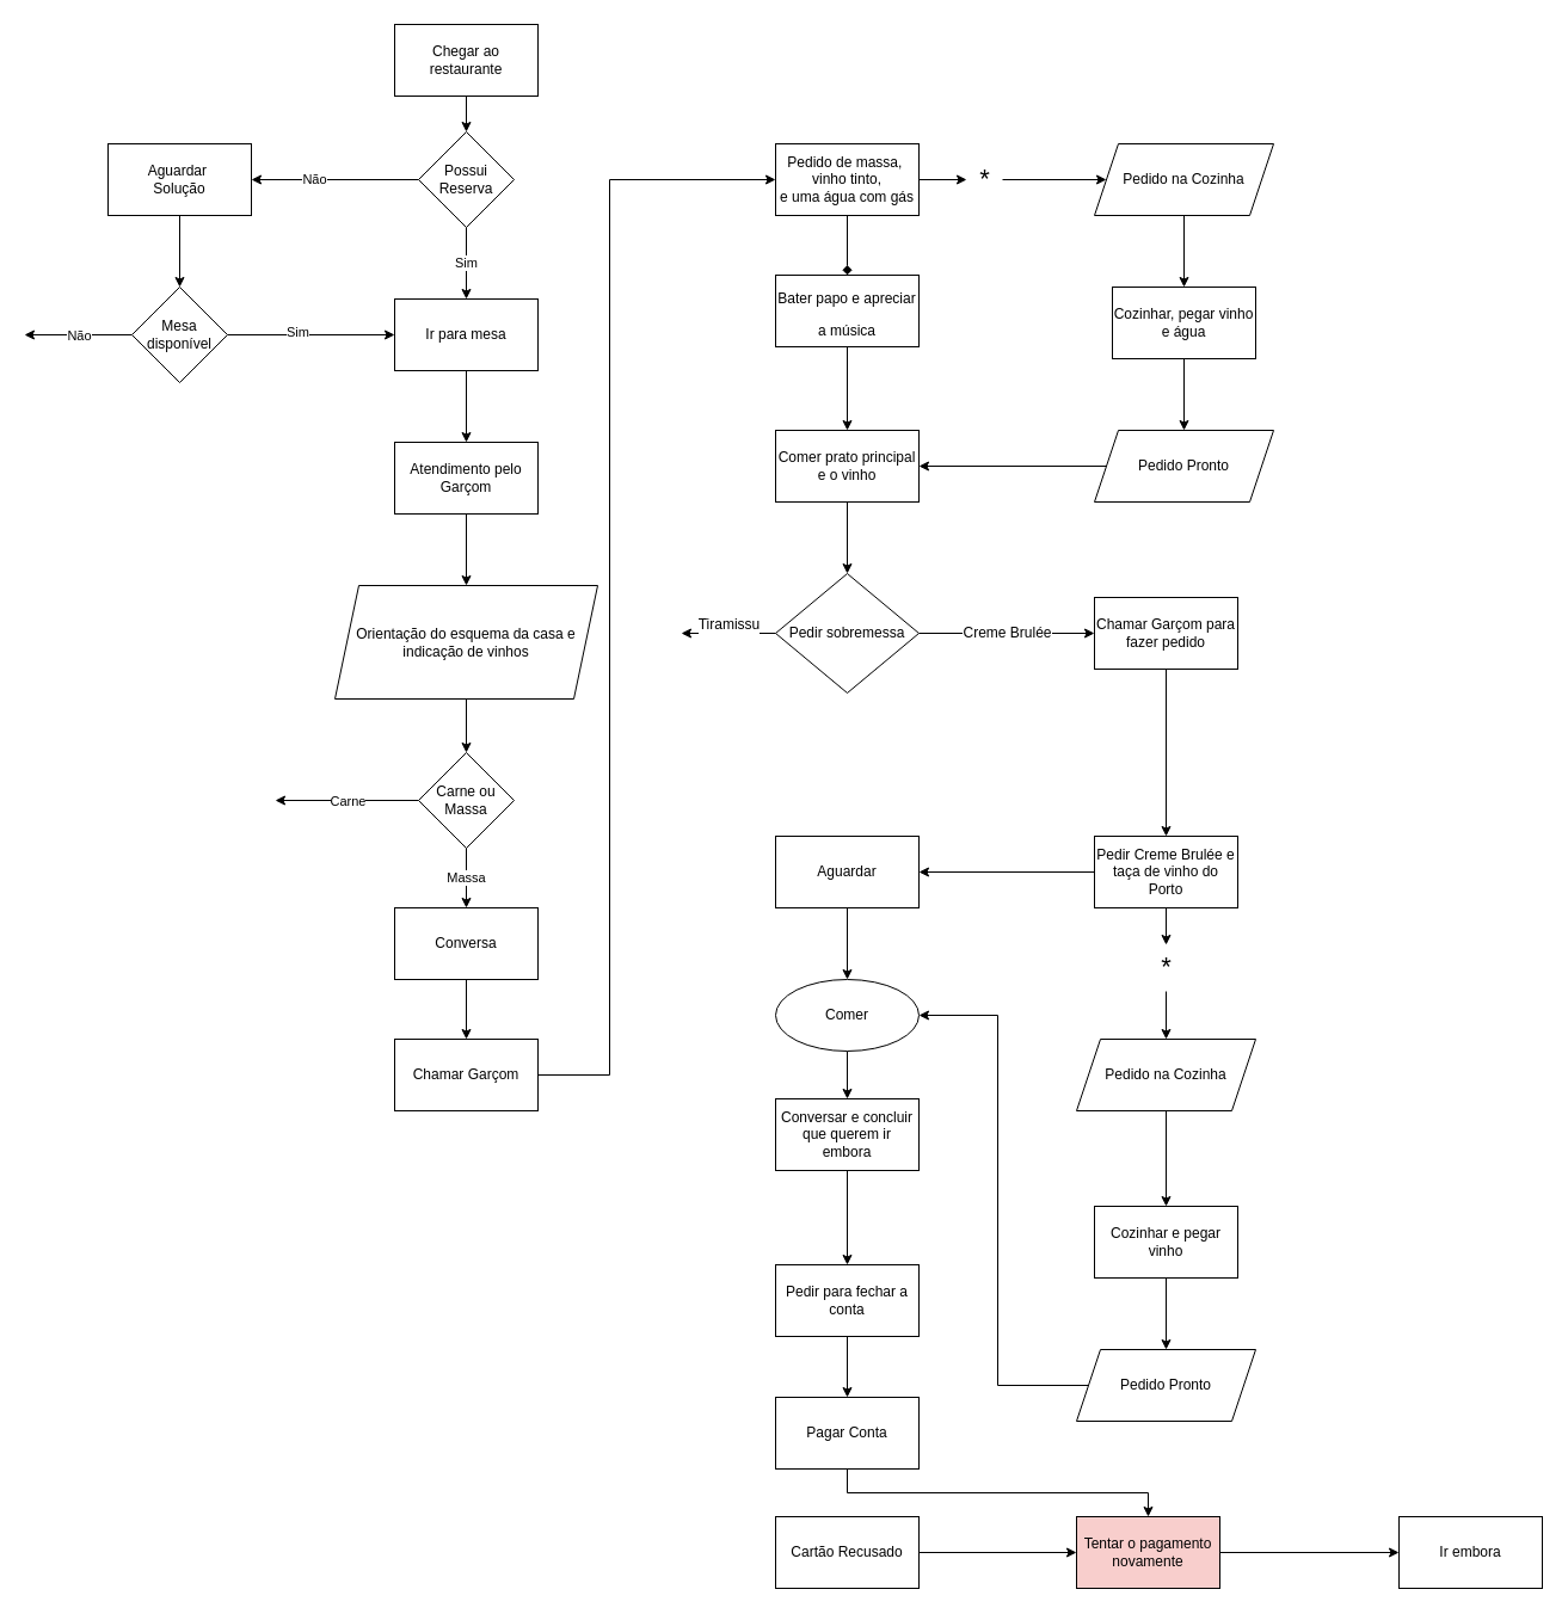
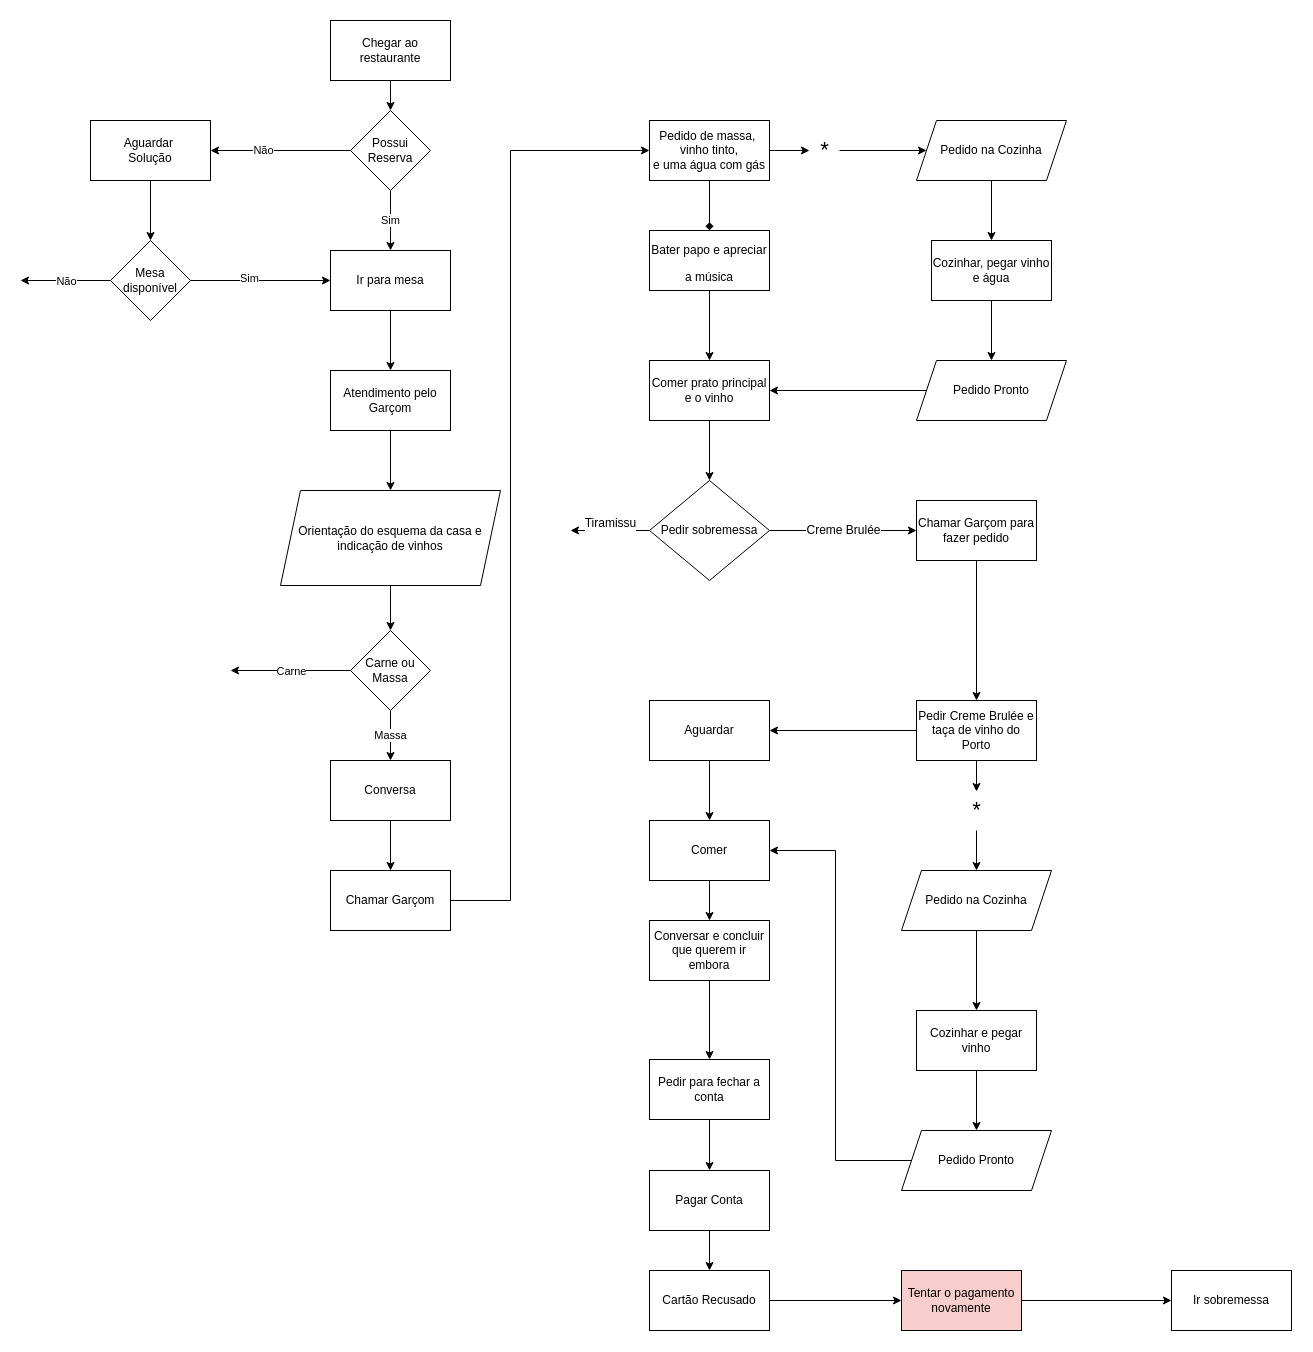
  <mxCell id="0" />
  <mxCell id="1" parent="0" />
  <mxCell id="2" style="edgeStyle=orthogonalEdgeStyle;rounded=0;orthogonalLoop=1;jettySize=auto;html=1;exitX=0.5;exitY=1;exitDx=0;exitDy=0;entryX=0.5;entryY=0;entryDx=0;entryDy=0;" edge="1" parent="1" source="3" target="7"><mxGeometry relative="1" as="geometry" /></mxCell>
  <mxCell id="3" value="Chegar ao restaurante" style="rounded=0;whiteSpace=wrap;html=1;" vertex="1" parent="1"><mxGeometry x="330" y="20" width="120" height="60" as="geometry" /></mxCell>
  <mxCell id="4" style="edgeStyle=orthogonalEdgeStyle;rounded=0;orthogonalLoop=1;jettySize=auto;html=1;exitX=0;exitY=0.5;exitDx=0;exitDy=0;entryX=1;entryY=0.5;entryDx=0;entryDy=0;" edge="1" parent="1" source="7" target="9"><mxGeometry relative="1" as="geometry" /></mxCell>
  <mxCell id="5" value="Não" style="edgeLabel;html=1;align=center;verticalAlign=middle;resizable=0;points=[];" vertex="1" connectable="0" parent="4"><mxGeometry x="0.257" y="-1" relative="1" as="geometry"><mxPoint as="offset" /></mxGeometry></mxCell>
  <mxCell id="6" value="Sim" style="edgeStyle=orthogonalEdgeStyle;rounded=0;orthogonalLoop=1;jettySize=auto;html=1;exitX=0.5;exitY=1;exitDx=0;exitDy=0;entryX=0.5;entryY=0;entryDx=0;entryDy=0;" edge="1" parent="1" source="7" target="15"><mxGeometry relative="1" as="geometry" /></mxCell>
  <mxCell id="7" value="Possui&lt;br&gt;Reserva" style="rhombus;whiteSpace=wrap;html=1;" vertex="1" parent="1"><mxGeometry x="350" y="110" width="80" height="80" as="geometry" /></mxCell>
  <mxCell id="8" style="edgeStyle=orthogonalEdgeStyle;rounded=0;orthogonalLoop=1;jettySize=auto;html=1;exitX=0.5;exitY=1;exitDx=0;exitDy=0;entryX=0.5;entryY=0;entryDx=0;entryDy=0;" edge="1" parent="1" source="9" target="13"><mxGeometry relative="1" as="geometry" /></mxCell>
  <mxCell id="9" value="Aguardar&amp;nbsp;&lt;br&gt;Solução" style="rounded=0;whiteSpace=wrap;html=1;" vertex="1" parent="1"><mxGeometry x="90" y="120" width="120" height="60" as="geometry" /></mxCell>
  <mxCell id="10" style="edgeStyle=orthogonalEdgeStyle;rounded=0;orthogonalLoop=1;jettySize=auto;html=1;exitX=1;exitY=0.5;exitDx=0;exitDy=0;entryX=0;entryY=0.5;entryDx=0;entryDy=0;" edge="1" parent="1" source="13" target="15"><mxGeometry relative="1" as="geometry" /></mxCell>
  <mxCell id="11" value="Sim" style="edgeLabel;html=1;align=center;verticalAlign=middle;resizable=0;points=[];" vertex="1" connectable="0" parent="10"><mxGeometry x="-0.171" y="3" relative="1" as="geometry"><mxPoint as="offset" /></mxGeometry></mxCell>
  <mxCell id="12" value="Não" style="edgeStyle=orthogonalEdgeStyle;rounded=0;orthogonalLoop=1;jettySize=auto;html=1;exitX=0;exitY=0.5;exitDx=0;exitDy=0;" edge="1" parent="1" source="13"><mxGeometry relative="1" as="geometry"><mxPoint x="20" y="280" as="targetPoint" /></mxGeometry></mxCell>
  <mxCell id="13" value="Mesa disponível" style="rhombus;whiteSpace=wrap;html=1;" vertex="1" parent="1"><mxGeometry x="110" y="240" width="80" height="80" as="geometry" /></mxCell>
  <mxCell id="14" style="edgeStyle=orthogonalEdgeStyle;rounded=0;orthogonalLoop=1;jettySize=auto;html=1;exitX=0.5;exitY=1;exitDx=0;exitDy=0;entryX=0.5;entryY=0;entryDx=0;entryDy=0;" edge="1" parent="1" source="15" target="17"><mxGeometry relative="1" as="geometry" /></mxCell>
  <mxCell id="15" value="Ir para mesa" style="rounded=0;whiteSpace=wrap;html=1;" vertex="1" parent="1"><mxGeometry x="330" y="250" width="120" height="60" as="geometry" /></mxCell>
  <mxCell id="16" style="edgeStyle=orthogonalEdgeStyle;rounded=0;orthogonalLoop=1;jettySize=auto;html=1;exitX=0.5;exitY=1;exitDx=0;exitDy=0;entryX=0.5;entryY=0;entryDx=0;entryDy=0;" edge="1" parent="1" source="17" target="19"><mxGeometry relative="1" as="geometry" /></mxCell>
  <mxCell id="17" value="Atendimento pelo Garçom" style="rounded=0;whiteSpace=wrap;html=1;" vertex="1" parent="1"><mxGeometry x="330" y="370" width="120" height="60" as="geometry" /></mxCell>
  <mxCell id="18" style="edgeStyle=orthogonalEdgeStyle;rounded=0;orthogonalLoop=1;jettySize=auto;html=1;exitX=0.5;exitY=1;exitDx=0;exitDy=0;entryX=0.5;entryY=0;entryDx=0;entryDy=0;" edge="1" parent="1" source="19" target="22"><mxGeometry relative="1" as="geometry" /></mxCell>
  <mxCell id="19" value="Orientação do esquema da casa e indicação de vinhos" style="shape=parallelogram;perimeter=parallelogramPerimeter;whiteSpace=wrap;html=1;fixedSize=1;" vertex="1" parent="1"><mxGeometry x="280" y="490" width="220" height="95" as="geometry" /></mxCell>
  <mxCell id="20" value="Carne" style="edgeStyle=orthogonalEdgeStyle;rounded=0;orthogonalLoop=1;jettySize=auto;html=1;exitX=0;exitY=0.5;exitDx=0;exitDy=0;" edge="1" parent="1" source="22"><mxGeometry relative="1" as="geometry"><mxPoint x="230" y="670" as="targetPoint" /></mxGeometry></mxCell>
  <mxCell id="21" value="Massa" style="edgeStyle=orthogonalEdgeStyle;rounded=0;orthogonalLoop=1;jettySize=auto;html=1;exitX=0.5;exitY=1;exitDx=0;exitDy=0;entryX=0.5;entryY=0;entryDx=0;entryDy=0;" edge="1" parent="1" source="22" target="24"><mxGeometry relative="1" as="geometry" /></mxCell>
  <mxCell id="22" value="Carne ou Massa" style="rhombus;whiteSpace=wrap;html=1;" vertex="1" parent="1"><mxGeometry x="350" y="630" width="80" height="80" as="geometry" /></mxCell>
  <mxCell id="23" style="edgeStyle=orthogonalEdgeStyle;rounded=0;orthogonalLoop=1;jettySize=auto;html=1;exitX=0.5;exitY=1;exitDx=0;exitDy=0;entryX=0.5;entryY=0;entryDx=0;entryDy=0;" edge="1" parent="1" source="24" target="26"><mxGeometry relative="1" as="geometry" /></mxCell>
  <mxCell id="24" value="Conversa" style="rounded=0;whiteSpace=wrap;html=1;" vertex="1" parent="1"><mxGeometry x="330" y="760" width="120" height="60" as="geometry" /></mxCell>
  <mxCell id="25" style="edgeStyle=orthogonalEdgeStyle;rounded=0;orthogonalLoop=1;jettySize=auto;html=1;exitX=1;exitY=0.5;exitDx=0;exitDy=0;entryX=0;entryY=0.5;entryDx=0;entryDy=0;" edge="1" parent="1" source="26" target="29"><mxGeometry relative="1" as="geometry"><Array as="points"><mxPoint x="510" y="900" /><mxPoint x="510" y="150" /></Array></mxGeometry></mxCell>
  <mxCell id="26" value="Chamar Garçom" style="rounded=0;whiteSpace=wrap;html=1;" vertex="1" parent="1"><mxGeometry x="330" y="870" width="120" height="60" as="geometry" /></mxCell>
  <mxCell id="27" style="edgeStyle=orthogonalEdgeStyle;rounded=0;orthogonalLoop=1;jettySize=auto;html=1;exitX=1;exitY=0.5;exitDx=0;exitDy=0;" edge="1" parent="1" source="29" target="34"><mxGeometry relative="1" as="geometry" /></mxCell>
  <mxCell id="28" style="edgeStyle=orthogonalEdgeStyle;rounded=0;orthogonalLoop=1;jettySize=auto;html=1;exitX=0.5;exitY=1;exitDx=0;exitDy=0;entryX=0.5;entryY=0;entryDx=0;entryDy=0;fontSize=12;endArrow=diamond;" edge="1" parent="1" source="29" target="38"><mxGeometry relative="1" as="geometry" /></mxCell>
  <mxCell id="29" value="Pedido de massa,&amp;nbsp;&lt;br&gt;vinho tinto,&lt;br&gt;e uma água com gás" style="rounded=0;whiteSpace=wrap;html=1;" vertex="1" parent="1"><mxGeometry x="649" y="120" width="120" height="60" as="geometry" /></mxCell>
  <mxCell id="30" style="edgeStyle=orthogonalEdgeStyle;rounded=0;orthogonalLoop=1;jettySize=auto;html=1;exitX=0.5;exitY=1;exitDx=0;exitDy=0;entryX=0.5;entryY=0;entryDx=0;entryDy=0;fontSize=22;startArrow=none;" edge="1" parent="1" source="68" target="36"><mxGeometry relative="1" as="geometry" /></mxCell>
  <mxCell id="31" style="edgeStyle=orthogonalEdgeStyle;rounded=0;orthogonalLoop=1;jettySize=auto;html=1;exitX=0.5;exitY=1;exitDx=0;exitDy=0;entryX=0.5;entryY=0;entryDx=0;entryDy=0;fontSize=12;" edge="1" parent="1" source="32" target="68"><mxGeometry relative="1" as="geometry" /></mxCell>
  <mxCell id="32" value="Pedido na Cozinha" style="shape=parallelogram;perimeter=parallelogramPerimeter;whiteSpace=wrap;html=1;fixedSize=1;" vertex="1" parent="1"><mxGeometry x="916" y="120" width="150" height="60" as="geometry" /></mxCell>
  <mxCell id="33" style="edgeStyle=orthogonalEdgeStyle;rounded=0;orthogonalLoop=1;jettySize=auto;html=1;entryX=0;entryY=0.5;entryDx=0;entryDy=0;fontSize=22;" edge="1" parent="1" source="34" target="32"><mxGeometry relative="1" as="geometry" /></mxCell>
  <mxCell id="34" value="&lt;font style=&quot;font-size: 22px;&quot;&gt;*&lt;/font&gt;" style="text;html=1;align=center;verticalAlign=middle;resizable=0;points=[];autosize=1;strokeColor=none;fillColor=none;strokeWidth=13;" vertex="1" parent="1"><mxGeometry x="809" y="130" width="30" height="40" as="geometry" /></mxCell>
  <mxCell id="35" style="edgeStyle=orthogonalEdgeStyle;rounded=0;orthogonalLoop=1;jettySize=auto;html=1;exitX=0;exitY=0.5;exitDx=0;exitDy=0;entryX=1;entryY=0.5;entryDx=0;entryDy=0;fontSize=12;" edge="1" parent="1" source="36" target="40"><mxGeometry relative="1" as="geometry" /></mxCell>
  <mxCell id="36" value="Pedido Pronto" style="shape=parallelogram;perimeter=parallelogramPerimeter;whiteSpace=wrap;html=1;fixedSize=1;" vertex="1" parent="1"><mxGeometry x="916" y="360" width="150" height="60" as="geometry" /></mxCell>
  <mxCell id="37" style="edgeStyle=orthogonalEdgeStyle;rounded=0;orthogonalLoop=1;jettySize=auto;html=1;exitX=0.5;exitY=1;exitDx=0;exitDy=0;entryX=0.5;entryY=0;entryDx=0;entryDy=0;fontSize=12;" edge="1" parent="1" source="38" target="40"><mxGeometry relative="1" as="geometry" /></mxCell>
  <mxCell id="38" value="&lt;font style=&quot;font-size: 12px;&quot;&gt;Bater papo e apreciar a música&lt;/font&gt;" style="rounded=0;whiteSpace=wrap;html=1;strokeWidth=1;fontSize=22;" vertex="1" parent="1"><mxGeometry x="649" y="230" width="120" height="60" as="geometry" /></mxCell>
  <mxCell id="39" style="edgeStyle=orthogonalEdgeStyle;rounded=0;orthogonalLoop=1;jettySize=auto;html=1;exitX=0.5;exitY=1;exitDx=0;exitDy=0;entryX=0.5;entryY=0;entryDx=0;entryDy=0;fontSize=12;" edge="1" parent="1" source="40" target="43"><mxGeometry relative="1" as="geometry" /></mxCell>
  <mxCell id="40" value="Comer prato principal e o vinho" style="rounded=0;whiteSpace=wrap;html=1;strokeWidth=1;fontSize=12;" vertex="1" parent="1"><mxGeometry x="649" y="360" width="120" height="60" as="geometry" /></mxCell>
  <mxCell id="41" value="Creme Brulée" style="edgeStyle=orthogonalEdgeStyle;rounded=0;orthogonalLoop=1;jettySize=auto;html=1;exitX=1;exitY=0.5;exitDx=0;exitDy=0;entryX=0;entryY=0.5;entryDx=0;entryDy=0;fontSize=12;" edge="1" parent="1" source="43" target="45"><mxGeometry relative="1" as="geometry" /></mxCell>
  <mxCell id="42" value="&#10;&lt;span style=&quot;color: rgb(0, 0, 0); font-family: Helvetica; font-size: 12px; font-style: normal; font-variant-ligatures: normal; font-variant-caps: normal; font-weight: 400; letter-spacing: normal; orphans: 2; text-align: center; text-indent: 0px; text-transform: none; widows: 2; word-spacing: 0px; -webkit-text-stroke-width: 0px; background-color: rgb(255, 255, 255); text-decoration-thickness: initial; text-decoration-style: initial; text-decoration-color: initial; float: none; display: inline !important;&quot;&gt;Tiramissu&lt;/span&gt;&#10;&#10;" style="edgeStyle=orthogonalEdgeStyle;rounded=0;orthogonalLoop=1;jettySize=auto;html=1;exitX=0;exitY=0.5;exitDx=0;exitDy=0;fontSize=12;" edge="1" parent="1" source="43"><mxGeometry relative="1" as="geometry"><mxPoint x="570" y="530" as="targetPoint" /></mxGeometry></mxCell>
  <mxCell id="43" value="Pedir sobremessa" style="rhombus;whiteSpace=wrap;html=1;strokeWidth=1;fontSize=12;" vertex="1" parent="1"><mxGeometry x="649" y="480" width="120" height="100" as="geometry" /></mxCell>
  <mxCell id="44" style="edgeStyle=orthogonalEdgeStyle;rounded=0;orthogonalLoop=1;jettySize=auto;html=1;exitX=0.5;exitY=1;exitDx=0;exitDy=0;entryX=0.5;entryY=0;entryDx=0;entryDy=0;fontSize=12;" edge="1" parent="1" source="45" target="48"><mxGeometry relative="1" as="geometry" /></mxCell>
  <mxCell id="45" value="Chamar Garçom para fazer pedido" style="rounded=0;whiteSpace=wrap;html=1;strokeWidth=1;fontSize=12;" vertex="1" parent="1"><mxGeometry x="916" y="500" width="120" height="60" as="geometry" /></mxCell>
  <mxCell id="46" style="edgeStyle=orthogonalEdgeStyle;rounded=0;orthogonalLoop=1;jettySize=auto;html=1;exitX=0.5;exitY=1;exitDx=0;exitDy=0;entryX=0.5;entryY=0.025;entryDx=0;entryDy=0;entryPerimeter=0;fontSize=12;" edge="1" parent="1" source="48" target="50"><mxGeometry relative="1" as="geometry" /></mxCell>
  <mxCell id="47" style="edgeStyle=orthogonalEdgeStyle;rounded=0;orthogonalLoop=1;jettySize=auto;html=1;entryX=1;entryY=0.5;entryDx=0;entryDy=0;fontSize=12;" edge="1" parent="1" source="48" target="56"><mxGeometry relative="1" as="geometry" /></mxCell>
  <mxCell id="48" value="Pedir Creme Brulée e taça de vinho do Porto" style="rounded=0;whiteSpace=wrap;html=1;strokeWidth=1;fontSize=12;" vertex="1" parent="1"><mxGeometry x="916" y="700" width="120" height="60" as="geometry" /></mxCell>
  <mxCell id="49" style="edgeStyle=orthogonalEdgeStyle;rounded=0;orthogonalLoop=1;jettySize=auto;html=1;entryX=0.5;entryY=0;entryDx=0;entryDy=0;fontSize=12;" edge="1" parent="1" source="50" target="52"><mxGeometry relative="1" as="geometry" /></mxCell>
  <mxCell id="50" value="&lt;font style=&quot;font-size: 22px;&quot;&gt;*&lt;/font&gt;" style="text;html=1;align=center;verticalAlign=middle;resizable=0;points=[];autosize=1;strokeColor=none;fillColor=none;strokeWidth=13;" vertex="1" parent="1"><mxGeometry x="961" y="790" width="30" height="40" as="geometry" /></mxCell>
  <mxCell id="51" style="edgeStyle=orthogonalEdgeStyle;rounded=0;orthogonalLoop=1;jettySize=auto;html=1;exitX=0.5;exitY=1;exitDx=0;exitDy=0;fontSize=12;" edge="1" parent="1" source="52" target="70"><mxGeometry relative="1" as="geometry" /></mxCell>
  <mxCell id="52" value="Pedido na Cozinha" style="shape=parallelogram;perimeter=parallelogramPerimeter;whiteSpace=wrap;html=1;fixedSize=1;" vertex="1" parent="1"><mxGeometry x="901" y="870" width="150" height="60" as="geometry" /></mxCell>
  <mxCell id="53" style="edgeStyle=orthogonalEdgeStyle;rounded=0;orthogonalLoop=1;jettySize=auto;html=1;exitX=0;exitY=0.5;exitDx=0;exitDy=0;entryX=1;entryY=0.5;entryDx=0;entryDy=0;fontSize=12;" edge="1" parent="1" source="54" target="58"><mxGeometry relative="1" as="geometry" /></mxCell>
  <mxCell id="54" value="Pedido Pronto" style="shape=parallelogram;perimeter=parallelogramPerimeter;whiteSpace=wrap;html=1;fixedSize=1;" vertex="1" parent="1"><mxGeometry x="901" y="1130" width="150" height="60" as="geometry" /></mxCell>
  <mxCell id="55" style="edgeStyle=orthogonalEdgeStyle;rounded=0;orthogonalLoop=1;jettySize=auto;html=1;exitX=0.5;exitY=1;exitDx=0;exitDy=0;entryX=0.5;entryY=0;entryDx=0;entryDy=0;fontSize=12;" edge="1" parent="1" source="56" target="58"><mxGeometry relative="1" as="geometry" /></mxCell>
  <mxCell id="56" value="Aguardar" style="rounded=0;whiteSpace=wrap;html=1;strokeWidth=1;fontSize=12;" vertex="1" parent="1"><mxGeometry x="649" y="700" width="120" height="60" as="geometry" /></mxCell>
  <mxCell id="57" style="edgeStyle=orthogonalEdgeStyle;rounded=0;orthogonalLoop=1;jettySize=auto;html=1;exitX=0.5;exitY=1;exitDx=0;exitDy=0;entryX=0.5;entryY=0;entryDx=0;entryDy=0;fontSize=12;" edge="1" parent="1" source="58" target="72"><mxGeometry relative="1" as="geometry" /></mxCell>
- <mxCell id="58" value="Comer" style="ellipse;whiteSpace=wrap;html=1;strokeWidth=1;fontSize=12;" vertex="1" parent="1"><mxGeometry x="649" y="820" width="120" height="60" as="geometry" /></mxCell>
+ <mxCell id="58" value="Comer" style="rounded=0;whiteSpace=wrap;html=1;strokeWidth=1;fontSize=12;" vertex="1" parent="1"><mxGeometry x="649" y="820" width="120" height="60" as="geometry" /></mxCell>
  <mxCell id="59" style="edgeStyle=orthogonalEdgeStyle;rounded=0;orthogonalLoop=1;jettySize=auto;html=1;exitX=0.5;exitY=1;exitDx=0;exitDy=0;entryX=0.5;entryY=0;entryDx=0;entryDy=0;fontSize=12;" edge="1" parent="1" source="60" target="62"><mxGeometry relative="1" as="geometry" /></mxCell>
  <mxCell id="60" value="Pedir para fechar a conta" style="rounded=0;whiteSpace=wrap;html=1;strokeWidth=1;fontSize=12;" vertex="1" parent="1"><mxGeometry x="649" y="1059" width="120" height="60" as="geometry" /></mxCell>
- <mxCell id="61" style="edgeStyle=orthogonalEdgeStyle;rounded=0;orthogonalLoop=1;jettySize=auto;html=1;exitX=0.5;exitY=1;exitDx=0;exitDy=0;fontSize=12;" edge="1" parent="1" source="62" target="64"><mxGeometry relative="1" as="geometry" /></mxCell>
+ <mxCell id="61" style="edgeStyle=orthogonalEdgeStyle;rounded=0;orthogonalLoop=1;jettySize=auto;html=1;exitX=0.5;exitY=1;exitDx=0;exitDy=0;entryX=0.5;entryY=0;entryDx=0;entryDy=0;fontSize=12;" edge="1" parent="1" source="62" target="66"><mxGeometry relative="1" as="geometry" /></mxCell>
  <mxCell id="62" value="Pagar Conta" style="rounded=0;whiteSpace=wrap;html=1;strokeWidth=1;fontSize=12;" vertex="1" parent="1"><mxGeometry x="649" y="1170" width="120" height="60" as="geometry" /></mxCell>
  <mxCell id="63" style="edgeStyle=orthogonalEdgeStyle;rounded=0;orthogonalLoop=1;jettySize=auto;html=1;exitX=1;exitY=0.5;exitDx=0;exitDy=0;entryX=0;entryY=0.5;entryDx=0;entryDy=0;fontSize=12;" edge="1" parent="1" source="64" target="67"><mxGeometry relative="1" as="geometry" /></mxCell>
  <mxCell id="64" value="Tentar o pagamento novamente" style="rounded=0;whiteSpace=wrap;html=1;strokeWidth=1;fontSize=12;fillColor=#f8cecc;" vertex="1" parent="1"><mxGeometry x="901" y="1270" width="120" height="60" as="geometry" /></mxCell>
  <mxCell id="65" style="edgeStyle=orthogonalEdgeStyle;rounded=0;orthogonalLoop=1;jettySize=auto;html=1;exitX=1;exitY=0.5;exitDx=0;exitDy=0;entryX=0;entryY=0.5;entryDx=0;entryDy=0;fontSize=12;" edge="1" parent="1" source="66" target="64"><mxGeometry relative="1" as="geometry" /></mxCell>
  <mxCell id="66" value="Cartão Recusado" style="rounded=0;whiteSpace=wrap;html=1;strokeWidth=1;fontSize=12;" vertex="1" parent="1"><mxGeometry x="649" y="1270" width="120" height="60" as="geometry" /></mxCell>
- <mxCell id="67" value="Ir embora" style="rounded=0;whiteSpace=wrap;html=1;strokeWidth=1;fontSize=12;" vertex="1" parent="1"><mxGeometry x="1171" y="1270" width="120" height="60" as="geometry" /></mxCell>
+ <mxCell id="67" value="Ir sobremessa" style="rounded=0;whiteSpace=wrap;html=1;strokeWidth=1;fontSize=12;" vertex="1" parent="1"><mxGeometry x="1171" y="1270" width="120" height="60" as="geometry" /></mxCell>
  <mxCell id="68" value="Cozinhar, pegar vinho e água" style="rounded=0;whiteSpace=wrap;html=1;strokeWidth=1;fontSize=12;" vertex="1" parent="1"><mxGeometry x="931" y="240" width="120" height="60" as="geometry" /></mxCell>
  <mxCell id="69" style="edgeStyle=orthogonalEdgeStyle;rounded=0;orthogonalLoop=1;jettySize=auto;html=1;entryX=0.5;entryY=0;entryDx=0;entryDy=0;fontSize=12;" edge="1" parent="1" source="70" target="54"><mxGeometry relative="1" as="geometry" /></mxCell>
  <mxCell id="70" value="Cozinhar e pegar vinho" style="rounded=0;whiteSpace=wrap;html=1;strokeWidth=1;fontSize=12;" vertex="1" parent="1"><mxGeometry x="916" y="1010" width="120" height="60" as="geometry" /></mxCell>
  <mxCell id="71" style="edgeStyle=orthogonalEdgeStyle;rounded=0;orthogonalLoop=1;jettySize=auto;html=1;exitX=0.5;exitY=1;exitDx=0;exitDy=0;entryX=0.5;entryY=0;entryDx=0;entryDy=0;fontSize=12;" edge="1" parent="1" source="72" target="60"><mxGeometry relative="1" as="geometry" /></mxCell>
  <mxCell id="72" value="Conversar e concluir que querem ir embora" style="rounded=0;whiteSpace=wrap;html=1;strokeWidth=1;fontSize=12;" vertex="1" parent="1"><mxGeometry x="649" y="920" width="120" height="60" as="geometry" /></mxCell>
